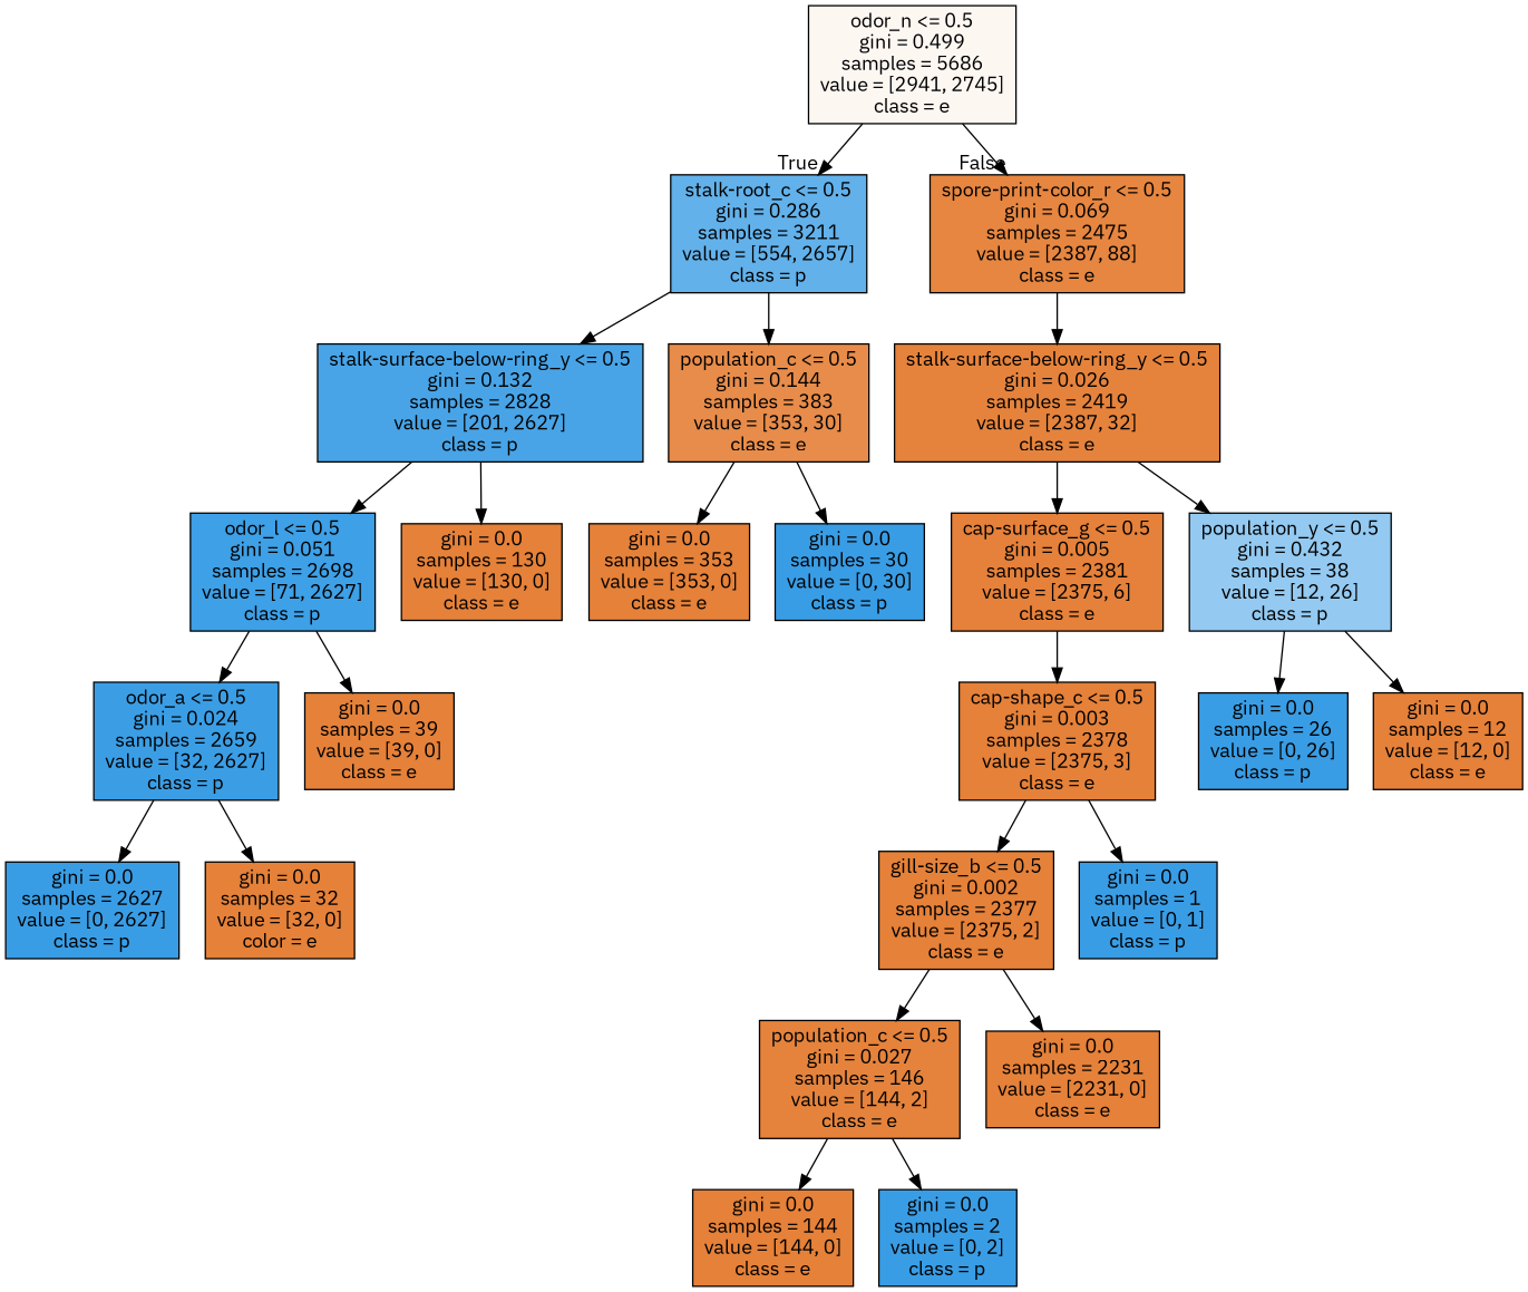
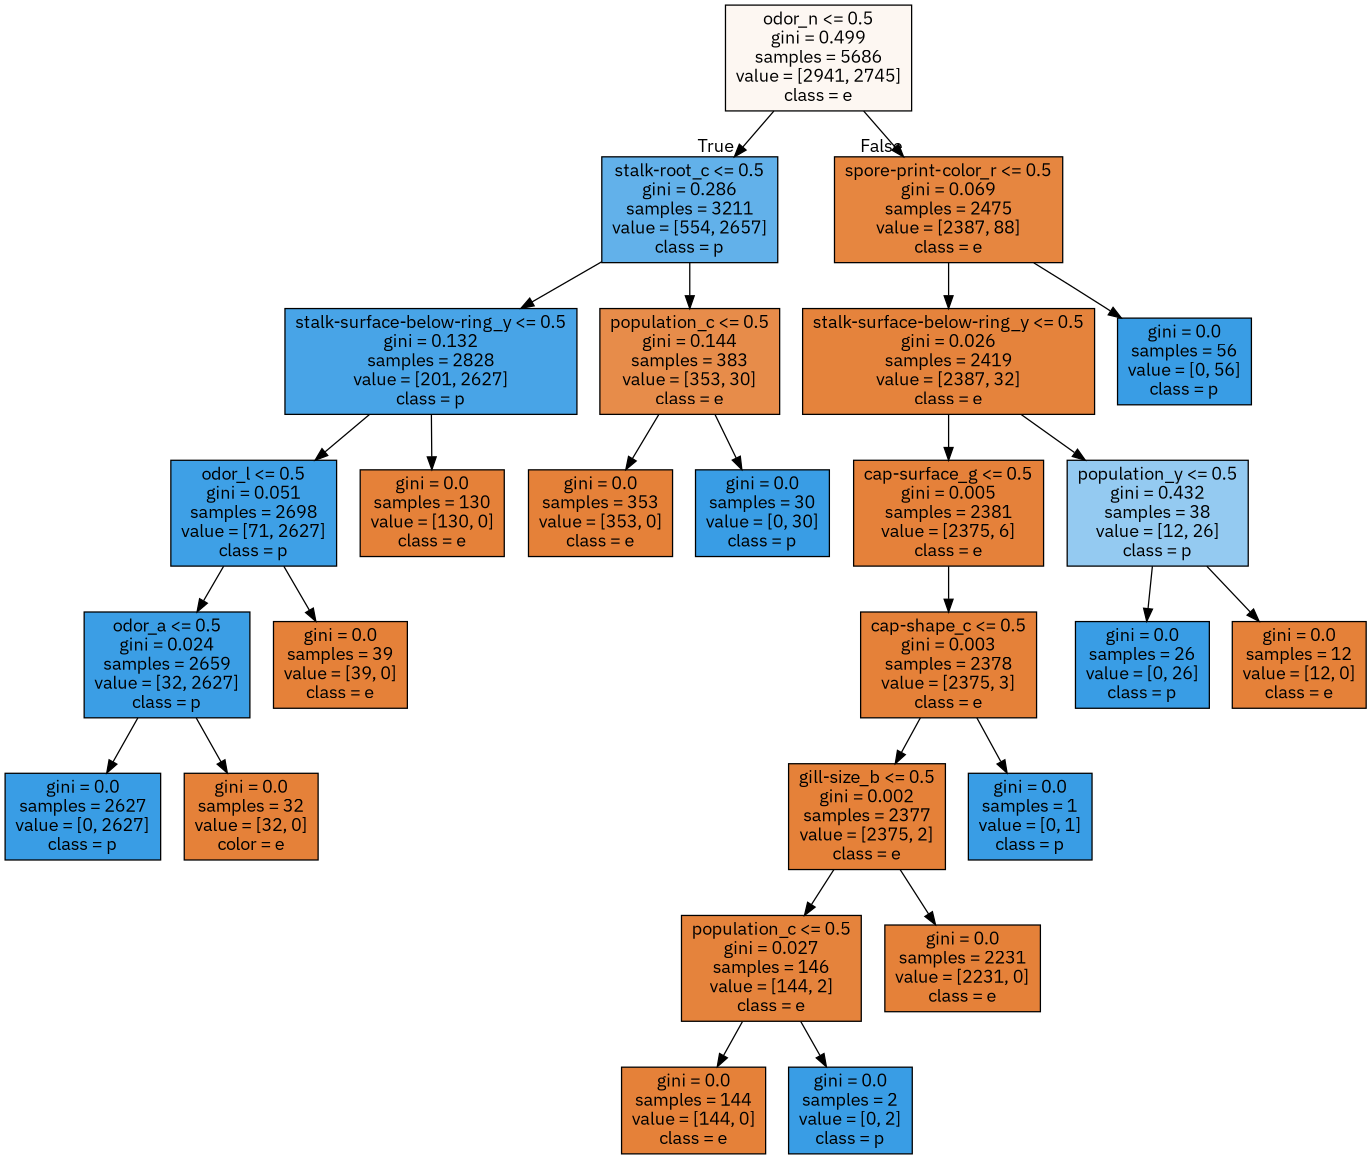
  digraph {
    fontname="IBM Plex Sans"
    node [color=black fillcolor="#e58139" fontname="IBM Plex Sans" shape=box style=filled]
    edge [fontname="IBM Plex Sans"]
    n1 [fillcolor="#fdf7f2" label="odor_n <= 0.5\ngini = 0.499\nsamples = 5686\nvalue = [2941, 2745]\nclass = e"]
    n2 [fillcolor="#62b1ea" label="stalk-root_c <= 0.5\ngini = 0.286\nsamples = 3211\nvalue = [554, 2657]\nclass = p"]
    n3 [fillcolor="#e68640" label="spore-print-color_r <= 0.5\ngini = 0.069\nsamples = 2475\nvalue = [2387, 88]\nclass = e"]
    n4 [fillcolor="#48a4e7" label="stalk-surface-below-ring_y <= 0.5\ngini = 0.132\nsamples = 2828\nvalue = [201, 2627]\nclass = p"]
    n5 [fillcolor="#e78c4a" label="population_c <= 0.5\ngini = 0.144\nsamples = 383\nvalue = [353, 30]\nclass = e"]
    n6 [fillcolor="#e5833c" label="stalk-surface-below-ring_y <= 0.5\ngini = 0.026\nsamples = 2419\nvalue = [2387, 32]\nclass = e"]
+   n7 [fillcolor="#399de5" label="gini = 0.0\nsamples = 56\nvalue = [0, 56]\nclass = p"]
    n8 [fillcolor="#3ea0e6" label="odor_l <= 0.5\ngini = 0.051\nsamples = 2698\nvalue = [71, 2627]\nclass = p"]
    n9 [label="gini = 0.0\nsamples = 130\nvalue = [130, 0]\nclass = e"]
    n10 [label="gini = 0.0\nsamples = 353\nvalue = [353, 0]\nclass = e"]
    n11 [fillcolor="#399de5" label="gini = 0.0\nsamples = 30\nvalue = [0, 30]\nclass = p"]
    n12 [fillcolor="#3b9ee5" label="odor_a <= 0.5\ngini = 0.024\nsamples = 2659\nvalue = [32, 2627]\nclass = p"]
    n13 [label="gini = 0.0\nsamples = 39\nvalue = [39, 0]\nclass = e"]
    n14 [fillcolor="#399de5" label="gini = 0.0\nsamples = 2627\nvalue = [0, 2627]\nclass = p"]
    n15 [label="gini = 0.0\nsamples = 32\nvalue = [32, 0]\ncolor = e"]
    n16 [fillcolor="#e5813a" label="cap-surface_g <= 0.5\ngini = 0.005\nsamples = 2381\nvalue = [2375, 6]\nclass = e"]
    n17 [fillcolor="#94caf1" label="population_y <= 0.5\ngini = 0.432\nsamples = 38\nvalue = [12, 26]\nclass = p"]
    n18 [label="cap-shape_c <= 0.5\ngini = 0.003\nsamples = 2378\nvalue = [2375, 3]\nclass = e"]
    n19 [fillcolor="#399de5" label="gini = 0.0\nsamples = 26\nvalue = [0, 26]\nclass = p"]
    n20 [label="gini = 0.0\nsamples = 12\nvalue = [12, 0]\nclass = e"]
    n21 [label="gill-size_b <= 0.5\ngini = 0.002\nsamples = 2377\nvalue = [2375, 2]\nclass = e"]
    n22 [fillcolor="#399de5" label="gini = 0.0\nsamples = 1\nvalue = [0, 1]\nclass = p"]
    n23 [fillcolor="#e5833c" label="population_c <= 0.5\ngini = 0.027\nsamples = 146\nvalue = [144, 2]\nclass = e"]
    n24 [label="gini = 0.0\nsamples = 2231\nvalue = [2231, 0]\nclass = e"]
    n25 [label="gini = 0.0\nsamples = 144\nvalue = [144, 0]\nclass = e"]
    n26 [fillcolor="#399de5" label="gini = 0.0\nsamples = 2\nvalue = [0, 2]\nclass = p"]
    n1 -> n2 [headlabel=True labelangle=45 labeldistance=2.5]
    n1 -> n3 [headlabel=False labelangle=-45 labeldistance=2.5]
    n2 -> n4
    n2 -> n5
    n3 -> n6
+   n3 -> n7
    n4 -> n8
    n4 -> n9
    n5 -> n10
    n5 -> n11
    n6 -> n16
    n6 -> n17
    n8 -> n12
    n8 -> n13
    n12 -> n14
    n12 -> n15
    n16 -> n18
    n17 -> n19
    n17 -> n20
    n18 -> n21
    n18 -> n22
    n21 -> n23
    n21 -> n24
    n23 -> n25
    n23 -> n26
  }
